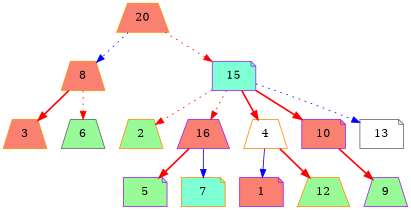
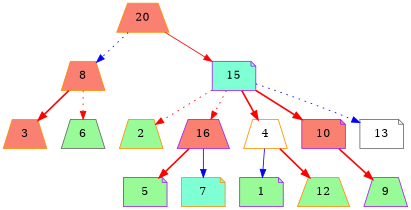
  digraph {
    node [color=darkorange fillcolor=salmon shape=trapezium style=filled]
    edge [color=red style=dotted]
    20
    8
    n3 [color=purple fillcolor=aquamarine label=15 shape=note]
    3
    6 [color=gray40 fillcolor=palegreen]
    2 [fillcolor=palegreen]
    16 [color=purple]
    4 [fillcolor=white]
    10 [color=purple shape=note]
    13 [color=gray40 fillcolor=white shape=note]
    5 [color=purple fillcolor=palegreen shape=note]
    7 [fillcolor=aquamarine shape=note]
-   1 [color=purple shape=note]
+   1 [color=purple fillcolor=palegreen shape=note]
    12 [fillcolor=palegreen]
    9 [color=purple fillcolor=palegreen]
    20 -> 8 [color=blue]
-   20 -> n3
+   20 -> n3 [style=solid]
    8 -> 3 [style=bold]
    8 -> 6
    n3 -> 2
    n3 -> 16
    n3 -> 4 [style=bold]
    n3 -> 10 [style=bold]
    n3 -> 13 [color=blue]
    16 -> 5 [style=bold]
    16 -> 7 [color=blue style=solid]
    4 -> 1 [color=blue style=solid]
    4 -> 12 [style=bold]
    10 -> 9 [style=bold]
  }
